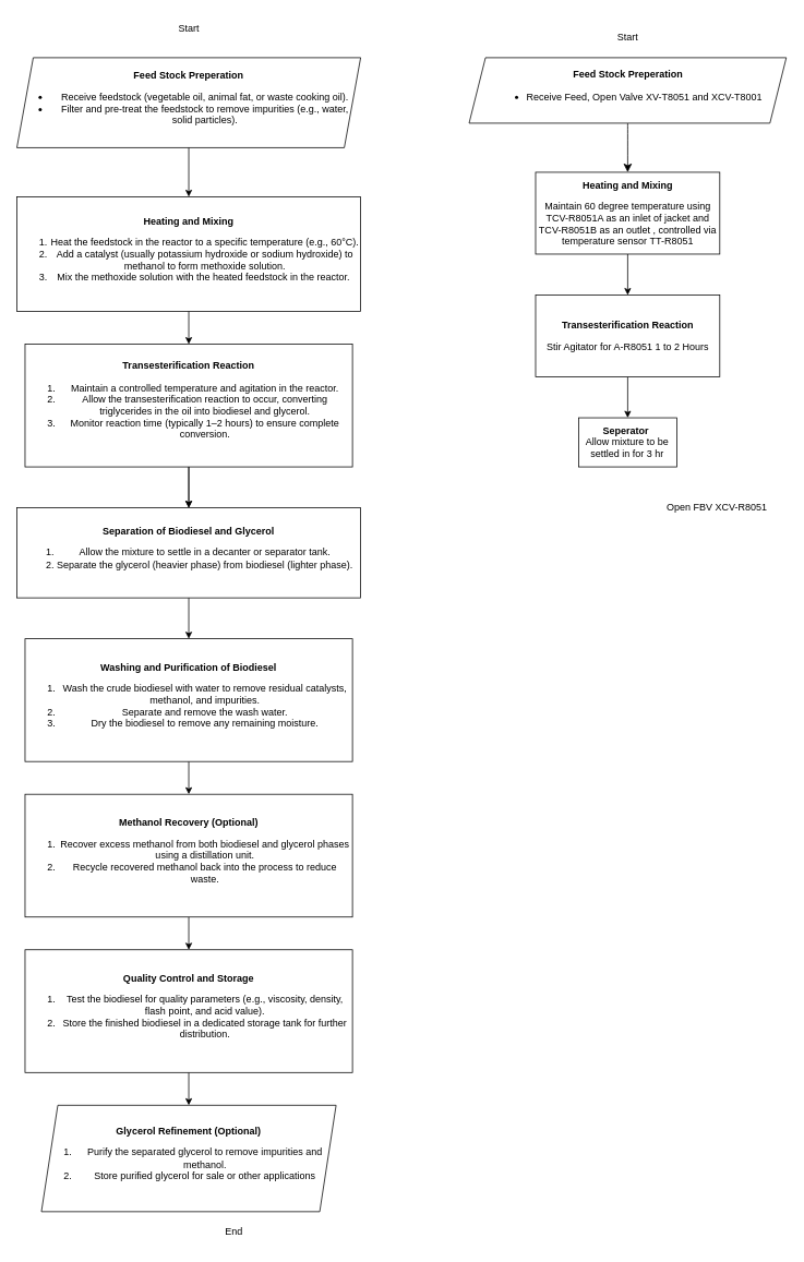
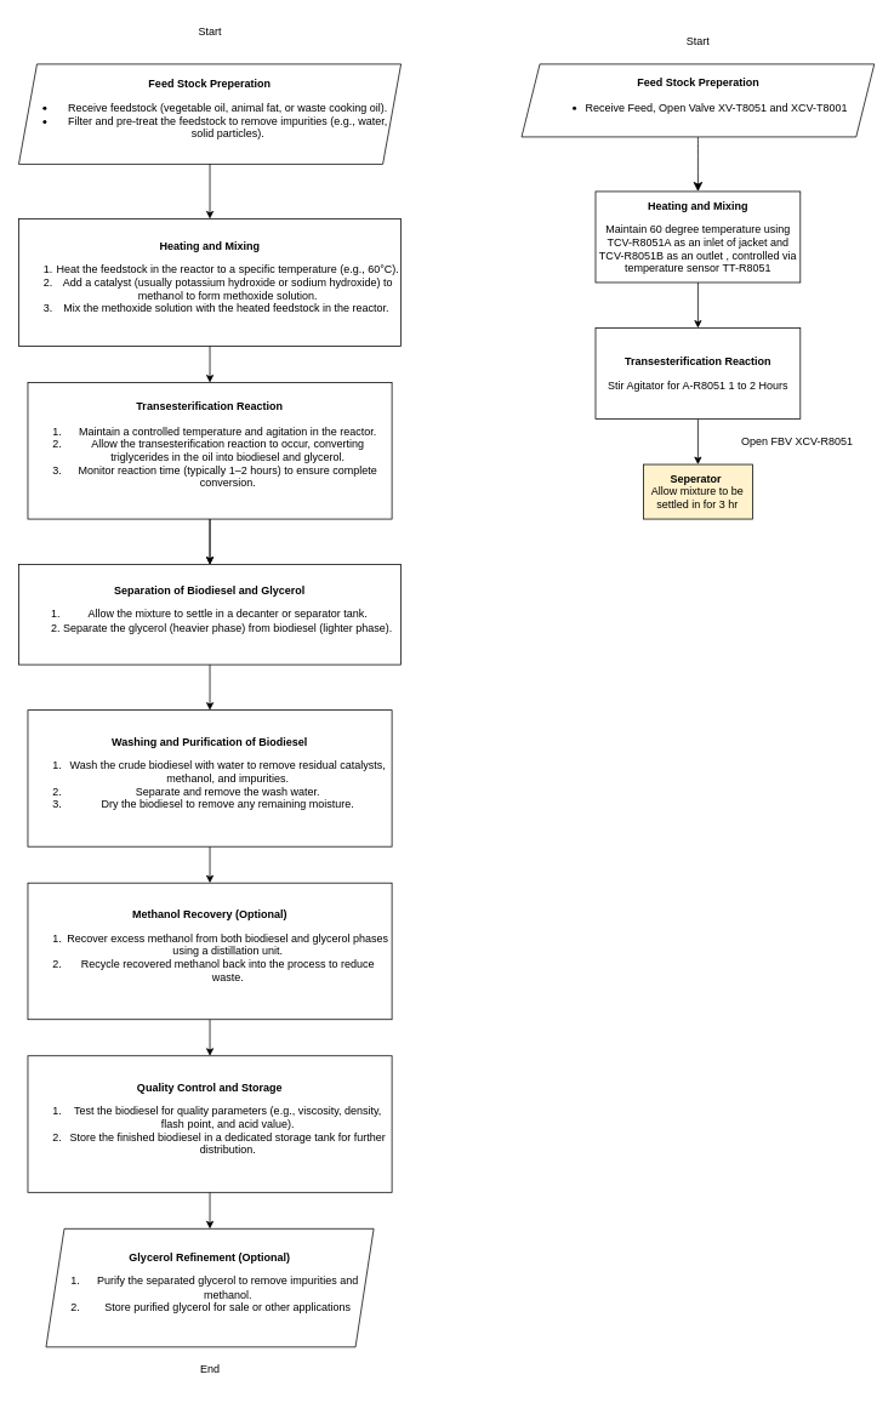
  <mxCell id="0" />
  <mxCell id="1" parent="0" />
  <mxCell id="2" value="&lt;b&gt;Feed Stock Preperation&lt;/b&gt;&lt;div&gt;&lt;ul&gt;&lt;li&gt;Receive feedstock (vegetable oil, animal fat, or waste cooking oil).&lt;br&gt;&lt;/li&gt;&lt;li&gt;Filter and pre-treat the feedstock to remove impurities (e.g., water, solid particles).&lt;br&gt;&lt;/li&gt;&lt;/ul&gt;&lt;/div&gt;" style="shape=parallelogram;perimeter=parallelogramPerimeter;whiteSpace=wrap;html=1;fixedSize=1;" parent="1" vertex="1"><mxGeometry x="20" y="70" width="420" height="110" as="geometry" /></mxCell>
  <mxCell id="3" value="Start" style="text;html=1;align=center;verticalAlign=middle;resizable=0;points=[];autosize=1;strokeColor=none;fillColor=none;" parent="1" vertex="1"><mxGeometry x="205" y="20" width="50" height="30" as="geometry" /></mxCell>
  <mxCell id="4" value="&lt;b&gt;Heating and Mixing&lt;/b&gt;&lt;div&gt;&lt;ol&gt;&lt;li&gt;&lt;span style=&quot;background-color: initial;&quot;&gt;Heat the feedstock in the reactor to a specific temperature (e.g., 60°C).&lt;/span&gt;&lt;/li&gt;&lt;li&gt;&lt;span style=&quot;background-color: initial;&quot;&gt;Add a catalyst (usually potassium hydroxide or sodium hydroxide) to methanol to form methoxide solution.&lt;/span&gt;&lt;/li&gt;&lt;li&gt;&lt;span style=&quot;background-color: initial;&quot;&gt;Mix the methoxide solution with the heated feedstock in the reactor.&lt;/span&gt;&lt;b style=&quot;background-color: initial;&quot;&gt;&amp;nbsp;&lt;/b&gt;&lt;/li&gt;&lt;/ol&gt;&lt;/div&gt;" style="rounded=0;whiteSpace=wrap;html=1;" parent="1" vertex="1"><mxGeometry x="20" y="240" width="420" height="140" as="geometry" /></mxCell>
  <mxCell id="5" value="" style="endArrow=classic;html=1;rounded=0;exitX=0.5;exitY=1;exitDx=0;exitDy=0;entryX=0.5;entryY=0;entryDx=0;entryDy=0;" parent="1" source="2" target="4" edge="1"><mxGeometry width="50" height="50" relative="1" as="geometry"><mxPoint x="210" y="320" as="sourcePoint" /><mxPoint x="260" y="270" as="targetPoint" /></mxGeometry></mxCell>
  <mxCell id="6" value="" style="edgeStyle=orthogonalEdgeStyle;rounded=0;orthogonalLoop=1;jettySize=auto;html=1;" parent="1" source="7" target="9" edge="1"><mxGeometry relative="1" as="geometry" /></mxCell>
  <mxCell id="7" value="&lt;b&gt;Transesterification Reaction&lt;/b&gt;&lt;div&gt;&lt;ol&gt;&lt;li&gt;&lt;span style=&quot;background-color: initial;&quot;&gt;Maintain a controlled temperature and agitation in the reactor.&lt;/span&gt;&lt;/li&gt;&lt;li&gt;&lt;span style=&quot;background-color: initial;&quot;&gt;Allow the transesterification reaction to occur, converting triglycerides in the oil into biodiesel and glycerol.&lt;/span&gt;&lt;/li&gt;&lt;li&gt;&lt;span style=&quot;background-color: initial;&quot;&gt;Monitor reaction time (typically 1–2 hours) to ensure complete conversion.&lt;/span&gt;&lt;/li&gt;&lt;/ol&gt;&lt;/div&gt;" style="rounded=0;whiteSpace=wrap;html=1;" parent="1" vertex="1"><mxGeometry x="30" y="420" width="400" height="150" as="geometry" /></mxCell>
  <mxCell id="8" value="" style="edgeStyle=orthogonalEdgeStyle;rounded=0;orthogonalLoop=1;jettySize=auto;html=1;" parent="1" source="9" target="13" edge="1"><mxGeometry relative="1" as="geometry" /></mxCell>
  <mxCell id="9" value="&lt;b&gt;Separation of Biodiesel and Glycerol&lt;/b&gt;&lt;div&gt;&lt;ol&gt;&lt;li&gt;&lt;span style=&quot;background-color: initial;&quot;&gt;Allow the mixture to settle in a decanter or separator tank.&lt;/span&gt;&lt;/li&gt;&lt;li&gt;&lt;span style=&quot;background-color: initial;&quot;&gt;Separate the glycerol (heavier phase) from biodiesel (lighter phase).&lt;/span&gt;&lt;/li&gt;&lt;/ol&gt;&lt;/div&gt;" style="rounded=0;whiteSpace=wrap;html=1;" parent="1" vertex="1"><mxGeometry x="20" y="620" width="420" height="110" as="geometry" /></mxCell>
  <mxCell id="10" value="" style="endArrow=classic;html=1;rounded=0;entryX=0.5;entryY=0;entryDx=0;entryDy=0;exitX=0.5;exitY=1;exitDx=0;exitDy=0;" parent="1" source="4" target="7" edge="1"><mxGeometry width="50" height="50" relative="1" as="geometry"><mxPoint x="180" y="550" as="sourcePoint" /><mxPoint x="230" y="500" as="targetPoint" /></mxGeometry></mxCell>
  <mxCell id="11" value="" style="endArrow=classic;html=1;rounded=0;entryX=0.5;entryY=0;entryDx=0;entryDy=0;exitX=0.5;exitY=1;exitDx=0;exitDy=0;" parent="1" source="7" target="9" edge="1"><mxGeometry width="50" height="50" relative="1" as="geometry"><mxPoint x="180" y="550" as="sourcePoint" /><mxPoint x="230" y="500" as="targetPoint" /></mxGeometry></mxCell>
  <mxCell id="12" value="" style="edgeStyle=orthogonalEdgeStyle;rounded=0;orthogonalLoop=1;jettySize=auto;html=1;" parent="1" source="13" target="15" edge="1"><mxGeometry relative="1" as="geometry" /></mxCell>
  <mxCell id="13" value="&lt;b&gt;Washing and Purification of Biodiesel&lt;/b&gt;&lt;br&gt;&lt;div&gt;&lt;ol&gt;&lt;li&gt;&lt;span style=&quot;background-color: initial;&quot;&gt;Wash the crude biodiesel with water to remove residual catalysts, methanol, and impurities.&lt;/span&gt;&lt;/li&gt;&lt;li&gt;&lt;span style=&quot;background-color: initial;&quot;&gt;Separate and remove the wash water.&lt;/span&gt;&lt;/li&gt;&lt;li&gt;&lt;span style=&quot;background-color: initial;&quot;&gt;Dry the biodiesel to remove any remaining moisture.&lt;/span&gt;&lt;/li&gt;&lt;/ol&gt;&lt;/div&gt;" style="rounded=0;whiteSpace=wrap;html=1;" parent="1" vertex="1"><mxGeometry x="30" y="780" width="400" height="150" as="geometry" /></mxCell>
  <mxCell id="14" value="" style="edgeStyle=orthogonalEdgeStyle;rounded=0;orthogonalLoop=1;jettySize=auto;html=1;" parent="1" source="15" target="17" edge="1"><mxGeometry relative="1" as="geometry" /></mxCell>
  <mxCell id="15" value="&lt;b&gt;Methanol Recovery (Optional)&lt;/b&gt;&lt;br&gt;&lt;div&gt;&lt;ol&gt;&lt;li&gt;Recover excess methanol from both biodiesel and glycerol phases using a distillation unit.&lt;/li&gt;&lt;li&gt;Recycle recovered methanol back into the process to reduce waste.&lt;/li&gt;&lt;/ol&gt;&lt;/div&gt;" style="rounded=0;whiteSpace=wrap;html=1;" parent="1" vertex="1"><mxGeometry x="30" y="970" width="400" height="150" as="geometry" /></mxCell>
  <mxCell id="16" value="" style="edgeStyle=orthogonalEdgeStyle;rounded=0;orthogonalLoop=1;jettySize=auto;html=1;" parent="1" source="17" target="18" edge="1"><mxGeometry relative="1" as="geometry" /></mxCell>
  <mxCell id="17" value="&lt;b&gt;Quality Control and Storage&lt;/b&gt;&lt;br&gt;&lt;div&gt;&lt;ol&gt;&lt;li&gt;Test the biodiesel for quality parameters (e.g., viscosity, density, flash point, and acid value).&lt;/li&gt;&lt;li&gt;Store the finished biodiesel in a dedicated storage tank for further distribution.&lt;/li&gt;&lt;/ol&gt;&lt;/div&gt;" style="rounded=0;whiteSpace=wrap;html=1;" parent="1" vertex="1"><mxGeometry x="30" y="1160" width="400" height="150" as="geometry" /></mxCell>
  <mxCell id="18" value="&lt;b&gt;Glycerol Refinement (Optional)&lt;/b&gt;&lt;div&gt;&lt;ol&gt;&lt;li&gt;&lt;span style=&quot;background-color: initial;&quot;&gt;Purify the separated glycerol to remove impurities and methanol.&lt;/span&gt;&lt;/li&gt;&lt;li&gt;&lt;span style=&quot;background-color: initial;&quot;&gt;Store purified glycerol for sale or other applications&lt;/span&gt;&lt;/li&gt;&lt;/ol&gt;&lt;/div&gt;" style="shape=parallelogram;perimeter=parallelogramPerimeter;whiteSpace=wrap;html=1;fixedSize=1;" parent="1" vertex="1"><mxGeometry x="50" y="1350" width="360" height="130" as="geometry" /></mxCell>
- <mxCell id="19" value="End" style="text;html=1;align=center;verticalAlign=middle;resizable=0;points=[];autosize=1;strokeColor=none;fillColor=none;" parent="1" vertex="1"><mxGeometry x="265" y="1490" width="40" height="30" as="geometry" /></mxCell>
+ <mxCell id="19" value="End" style="text;html=1;align=center;verticalAlign=middle;resizable=0;points=[];autosize=1;strokeColor=none;fillColor=none;" parent="1" vertex="1"><mxGeometry x="210" y="1490" width="40" height="30" as="geometry" /></mxCell>
  <mxCell id="20" value="" style="edgeStyle=none;curved=1;rounded=0;orthogonalLoop=1;jettySize=auto;html=1;fontSize=12;startSize=8;endSize=8;" parent="1" source="21" target="24" edge="1"><mxGeometry relative="1" as="geometry" /></mxCell>
  <mxCell id="21" value="&lt;b&gt;Feed Stock Preperation&lt;/b&gt;&lt;div&gt;&lt;ul&gt;&lt;li&gt;Receive Feed, Open Valve XV-T8051 and XCV-T8001&lt;/li&gt;&lt;/ul&gt;&lt;/div&gt;" style="shape=parallelogram;perimeter=parallelogramPerimeter;whiteSpace=wrap;html=1;fixedSize=1;" parent="1" vertex="1"><mxGeometry x="572.5" y="70" width="387.5" height="80" as="geometry" /></mxCell>
  <mxCell id="22" value="Start" style="text;html=1;align=center;verticalAlign=middle;resizable=0;points=[];autosize=1;strokeColor=none;fillColor=none;" parent="1" vertex="1"><mxGeometry x="741.25" y="30" width="50" height="30" as="geometry" /></mxCell>
  <mxCell id="23" value="" style="edgeStyle=orthogonalEdgeStyle;rounded=0;orthogonalLoop=1;jettySize=auto;html=1;" parent="1" source="24" target="26" edge="1"><mxGeometry relative="1" as="geometry" /></mxCell>
  <mxCell id="24" value="&lt;b&gt;Heating and Mixing&lt;/b&gt;&lt;div&gt;&lt;ol&gt;&lt;/ol&gt;&lt;/div&gt;&lt;div&gt;Maintain 60 degree temperature using TCV-R8051A as an inlet of jacket and TCV-R8051B as an outlet , controlled via temperature sensor TT-R8051&lt;/div&gt;" style="whiteSpace=wrap;html=1;" parent="1" vertex="1"><mxGeometry x="653.75" y="210" width="225" height="100" as="geometry" /></mxCell>
  <mxCell id="25" value="" style="edgeStyle=orthogonalEdgeStyle;rounded=0;orthogonalLoop=1;jettySize=auto;html=1;" edge="1" parent="1" source="26" target="27"><mxGeometry relative="1" as="geometry" /></mxCell>
  <mxCell id="26" value="&lt;b&gt;Transesterification Reaction&lt;/b&gt;&lt;div&gt;&lt;ol&gt;&lt;/ol&gt;&lt;/div&gt;&lt;div&gt;Stir Agitator for A-R8051 1 to 2 Hours&lt;/div&gt;" style="whiteSpace=wrap;html=1;" parent="1" vertex="1"><mxGeometry x="653.75" y="360" width="225" height="100" as="geometry" /></mxCell>
- <mxCell id="27" value="&lt;b&gt;Seperator&amp;nbsp;&lt;/b&gt;&lt;div&gt;Allow mixture to be settled in for 3 hr&lt;/div&gt;" style="whiteSpace=wrap;html=1;" vertex="1" parent="1"><mxGeometry x="706.25" y="510" width="120" height="60" as="geometry" /></mxCell>
- <mxCell id="28" value="Open FBV XCV-R8051" style="text;html=1;align=center;verticalAlign=middle;resizable=0;points=[];autosize=1;strokeColor=none;fillColor=none;" vertex="1" parent="1"><mxGeometry x="800" y="605" width="150" height="30" as="geometry" /></mxCell>
+ <mxCell id="27" value="&lt;b&gt;Seperator&amp;nbsp;&lt;/b&gt;&lt;div&gt;Allow mixture to be settled in for 3 hr&lt;/div&gt;" style="whiteSpace=wrap;html=1;fillColor=#fff2cc;" vertex="1" parent="1"><mxGeometry x="706.25" y="510" width="120" height="60" as="geometry" /></mxCell>
+ <mxCell id="28" value="Open FBV XCV-R8051" style="text;html=1;align=center;verticalAlign=middle;resizable=0;points=[];autosize=1;strokeColor=none;fillColor=none;" vertex="1" parent="1"><mxGeometry x="800" y="470" width="150" height="30" as="geometry" /></mxCell>
